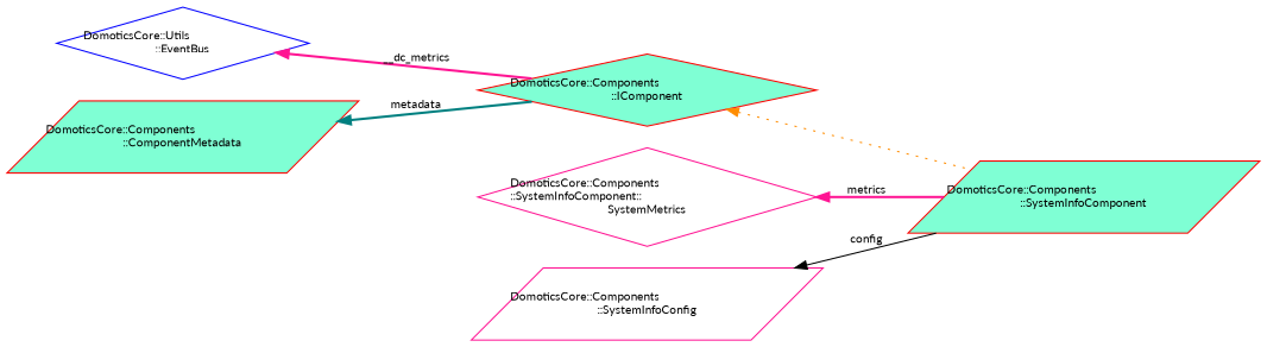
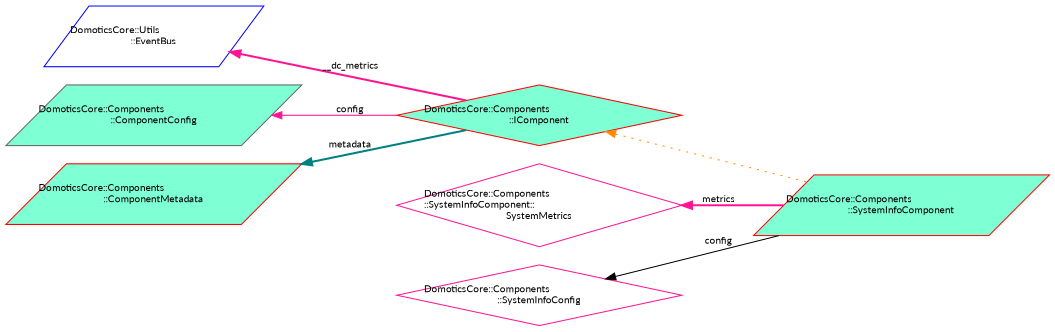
  digraph {
    fontname=Lato
    rankdir=LR
    node [color=red fillcolor=aquamarine fontname=Lato fontsize=10 shape=diamond style=filled]
    edge [color=deeppink dir=back fontname=Lato fontsize=10 labelfontname=Helvetica labelfontsize=10 style=bold]
    n1 [fontcolor=black height=0.2 label="DomoticsCore::Components\l::SystemInfoComponent" shape=parallelogram width=0.4]
    n2 [height=0.2 label="DomoticsCore::Components\l::IComponent" width=0.4]
-   n3 [color=blue fillcolor=white height=0.2 label="DomoticsCore::Utils\l::EventBus" width=0.4]
+   n3 [color=blue fillcolor=white height=0.2 label="DomoticsCore::Utils\l::EventBus" shape=parallelogram width=0.4]
+   n4 [color=gray40 height=0.2 label="DomoticsCore::Components\l::ComponentConfig" shape=parallelogram width=0.4]
    n5 [height=0.2 label="DomoticsCore::Components\l::ComponentMetadata" shape=parallelogram width=0.4]
    n6 [color=deeppink fillcolor=white height=0.2 label="DomoticsCore::Components\l::SystemInfoComponent::\lSystemMetrics" width=0.4]
-   n7 [color=deeppink fillcolor=white height=0.2 label="DomoticsCore::Components\l::SystemInfoConfig" shape=parallelogram width=0.4]
+   n7 [color=deeppink fillcolor=white height=0.2 label="DomoticsCore::Components\l::SystemInfoConfig" width=0.4]
    n2 -> n1 [color=darkorange style=dotted]
    n3 -> n2 [label=" __dc_metrics"]
+   n4 -> n2 [label=" config" style=solid]
    n5 -> n2 [color=teal label=" metadata"]
    n6 -> n1 [label=" metrics"]
    n7 -> n1 [color=black label=" config" style=solid]
  }
